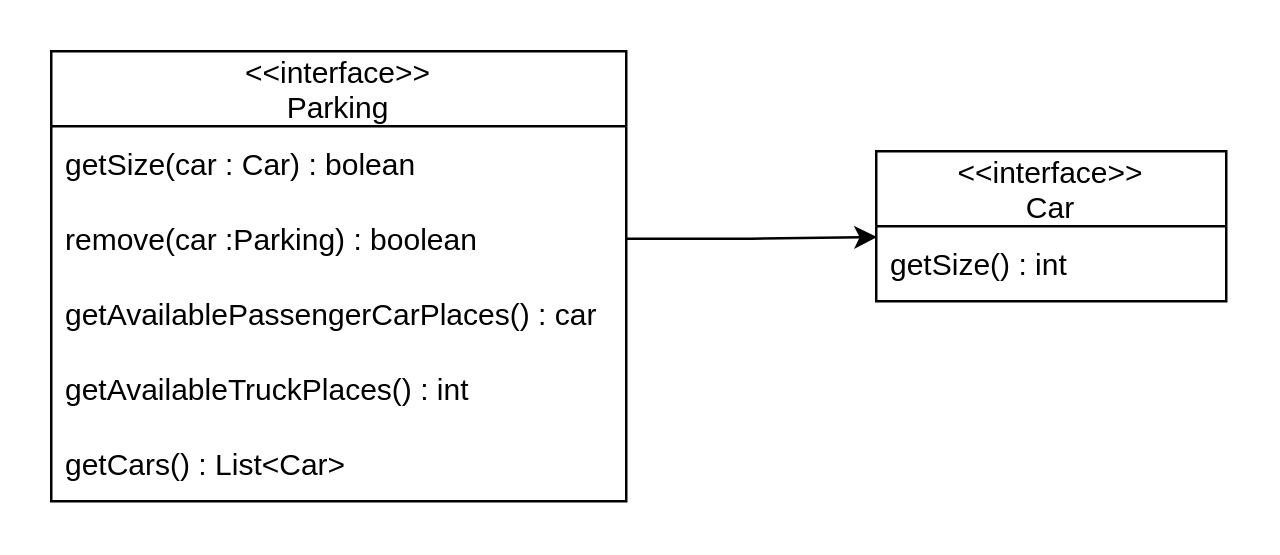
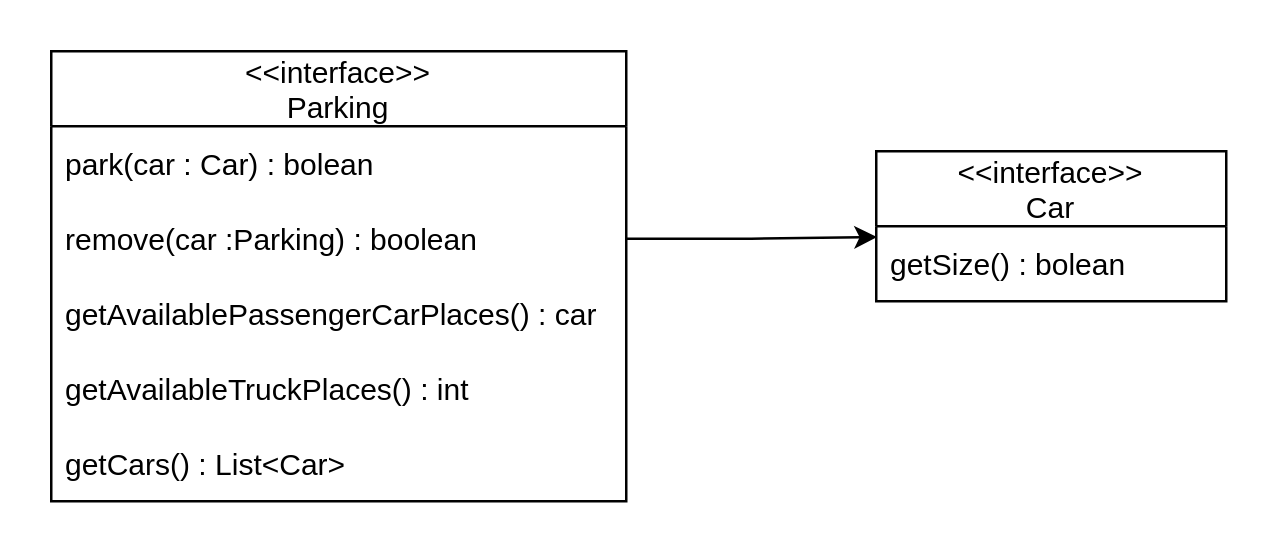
  <mxCell id="0" />
  <mxCell id="1" parent="0" />
  <mxCell id="2" value="&lt;&lt;interface&gt;&gt;&#10;Parking" style="swimlane;fontStyle=0;childLayout=stackLayout;horizontal=1;startSize=30;horizontalStack=0;resizeParent=1;resizeParentMax=0;resizeLast=0;collapsible=1;marginBottom=0;" vertex="1" parent="1"><mxGeometry x="20" y="20" width="230" height="180" as="geometry" /></mxCell>
- <mxCell id="3" value="getSize(car : Car) : bolean" style="text;strokeColor=none;fillColor=none;align=left;verticalAlign=middle;spacingLeft=4;spacingRight=4;overflow=hidden;points=[[0,0.5],[1,0.5]];portConstraint=eastwest;rotatable=0;" vertex="1" parent="2"><mxGeometry y="30" width="230" height="30" as="geometry" /></mxCell>
+ <mxCell id="3" value="park(car : Car) : bolean" style="text;strokeColor=none;fillColor=none;align=left;verticalAlign=middle;spacingLeft=4;spacingRight=4;overflow=hidden;points=[[0,0.5],[1,0.5]];portConstraint=eastwest;rotatable=0;" vertex="1" parent="2"><mxGeometry y="30" width="230" height="30" as="geometry" /></mxCell>
  <mxCell id="4" value="remove(car :Parking) : boolean" style="text;strokeColor=none;fillColor=none;align=left;verticalAlign=middle;spacingLeft=4;spacingRight=4;overflow=hidden;points=[[0,0.5],[1,0.5]];portConstraint=eastwest;rotatable=0;" vertex="1" parent="2"><mxGeometry y="60" width="230" height="30" as="geometry" /></mxCell>
  <mxCell id="5" value="getAvailablePassengerCarPlaces() : car" style="text;strokeColor=none;fillColor=none;align=left;verticalAlign=middle;spacingLeft=4;spacingRight=4;overflow=hidden;points=[[0,0.5],[1,0.5]];portConstraint=eastwest;rotatable=0;" vertex="1" parent="2"><mxGeometry y="90" width="230" height="30" as="geometry" /></mxCell>
  <mxCell id="6" value="getAvailableTruckPlaces() : int" style="text;strokeColor=none;fillColor=none;align=left;verticalAlign=middle;spacingLeft=4;spacingRight=4;overflow=hidden;points=[[0,0.5],[1,0.5]];portConstraint=eastwest;rotatable=0;" vertex="1" parent="2"><mxGeometry y="120" width="230" height="30" as="geometry" /></mxCell>
  <mxCell id="7" value="getCars() : List&lt;Car&gt;" style="text;strokeColor=none;fillColor=none;align=left;verticalAlign=middle;spacingLeft=4;spacingRight=4;overflow=hidden;points=[[0,0.5],[1,0.5]];portConstraint=eastwest;rotatable=0;" vertex="1" parent="2"><mxGeometry y="150" width="230" height="30" as="geometry" /></mxCell>
  <mxCell id="8" value="&lt;&lt;interface&gt;&gt;&#10;Car" style="swimlane;fontStyle=0;childLayout=stackLayout;horizontal=1;startSize=30;horizontalStack=0;resizeParent=1;resizeParentMax=0;resizeLast=0;collapsible=1;marginBottom=0;" vertex="1" parent="1"><mxGeometry x="350" y="60" width="140" height="60" as="geometry" /></mxCell>
- <mxCell id="9" value="getSize() : int" style="text;strokeColor=none;fillColor=none;align=left;verticalAlign=middle;spacingLeft=4;spacingRight=4;overflow=hidden;points=[[0,0.5],[1,0.5]];portConstraint=eastwest;rotatable=0;" vertex="1" parent="8"><mxGeometry y="30" width="140" height="30" as="geometry" /></mxCell>
+ <mxCell id="9" value="getSize() : bolean" style="text;strokeColor=none;fillColor=none;align=left;verticalAlign=middle;spacingLeft=4;spacingRight=4;overflow=hidden;points=[[0,0.5],[1,0.5]];portConstraint=eastwest;rotatable=0;" vertex="1" parent="8"><mxGeometry y="30" width="140" height="30" as="geometry" /></mxCell>
  <mxCell id="10" style="edgeStyle=orthogonalEdgeStyle;rounded=0;orthogonalLoop=1;jettySize=auto;html=1;exitX=1;exitY=0.5;exitDx=0;exitDy=0;entryX=0.002;entryY=0.144;entryDx=0;entryDy=0;entryPerimeter=0;" edge="1" parent="1" source="4" target="9"><mxGeometry relative="1" as="geometry" /></mxCell>
